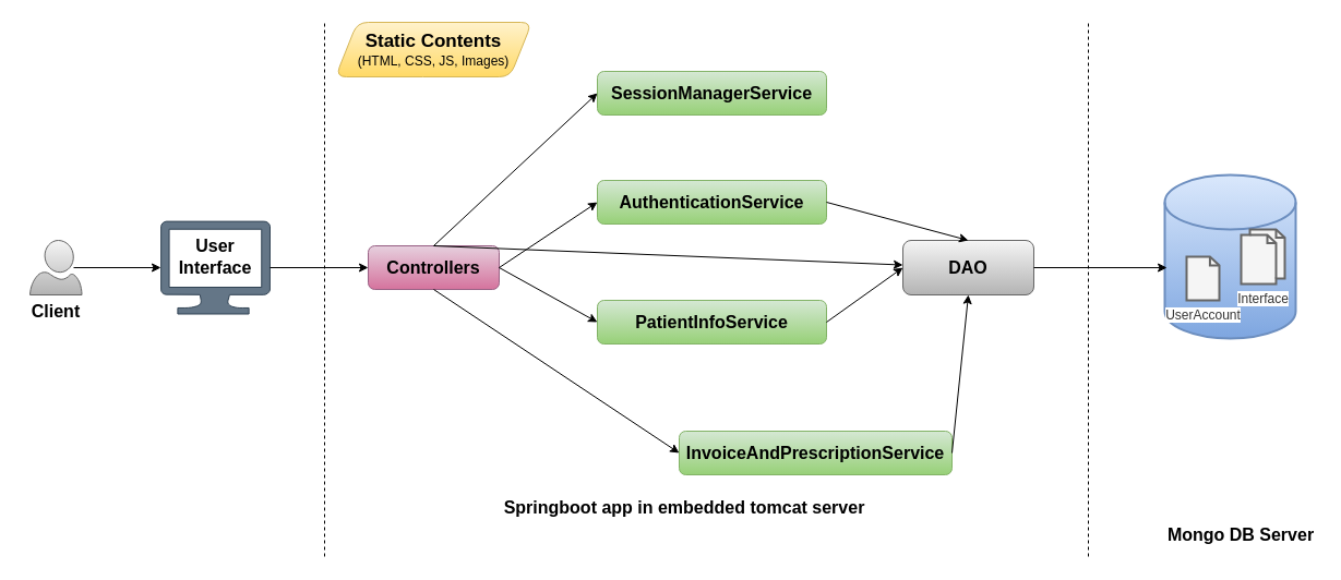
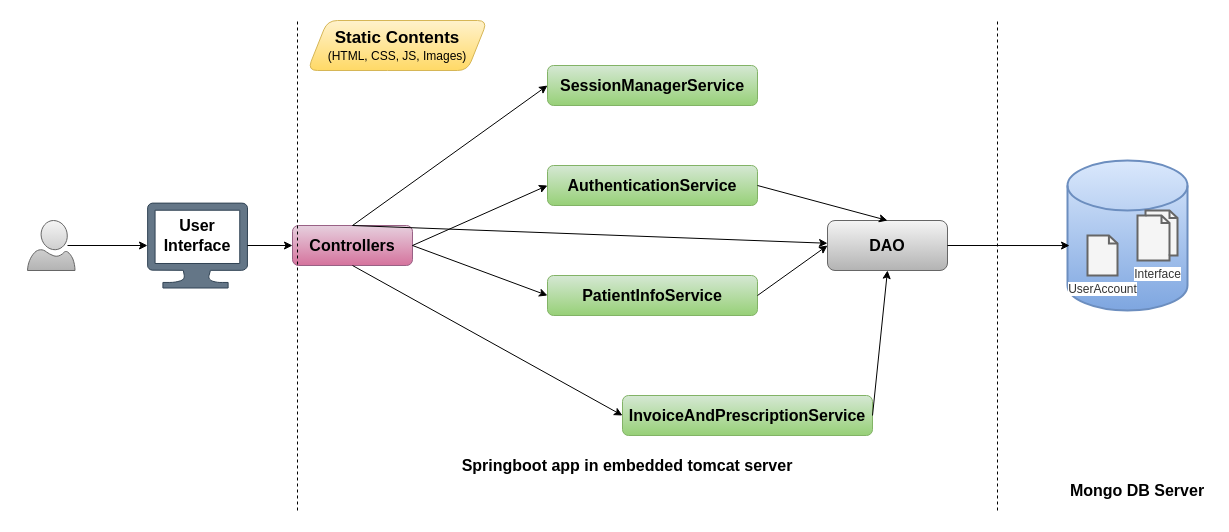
  <mxCell id="0" />
  <mxCell id="1" parent="0" />
  <mxCell id="2" value="" style="verticalLabelPosition=bottom;html=1;verticalAlign=top;align=center;strokeColor=#666666;fillColor=#f5f5f5;shape=mxgraph.azure.user;gradientColor=#b3b3b3;" parent="1" vertex="1"><mxGeometry x="27" y="220" width="47.5" height="50" as="geometry" /></mxCell>
  <mxCell id="3" value="" style="verticalLabelPosition=bottom;html=1;verticalAlign=top;align=center;strokeColor=#314354;fillColor=#647687;shape=mxgraph.azure.computer;pointerEvents=1;fontColor=#ffffff;" parent="1" vertex="1"><mxGeometry x="147" y="202.5" width="100" height="85" as="geometry" /></mxCell>
  <mxCell id="4" value="" style="strokeWidth=2;html=1;shape=mxgraph.flowchart.database;whiteSpace=wrap;fillColor=#dae8fc;strokeColor=#6c8ebf;gradientColor=#7ea6e0;" parent="1" vertex="1"><mxGeometry x="1067" y="160" width="120" height="150" as="geometry" /></mxCell>
  <mxCell id="5" value="UserAccount" style="html=1;verticalLabelPosition=bottom;align=center;labelBackgroundColor=#ffffff;verticalAlign=top;strokeWidth=2;strokeColor=#666666;shadow=0;dashed=0;shape=mxgraph.ios7.icons.document;fillColor=#f5f5f5;fontColor=#333333;" parent="1" vertex="1"><mxGeometry x="1087" y="235" width="30" height="40" as="geometry" /></mxCell>
  <mxCell id="6" value="Interface" style="html=1;verticalLabelPosition=bottom;align=center;labelBackgroundColor=#ffffff;verticalAlign=top;strokeWidth=2;strokeColor=#666666;shadow=0;dashed=0;shape=mxgraph.ios7.icons.documents;fillColor=#f5f5f5;fontColor=#333333;" parent="1" vertex="1"><mxGeometry x="1137" y="210" width="40" height="50" as="geometry" /></mxCell>
  <mxCell id="7" value="&lt;b&gt;&lt;font style=&quot;font-size: 16px&quot;&gt;DAO&lt;/font&gt;&lt;/b&gt;" style="rounded=1;whiteSpace=wrap;html=1;fillColor=#f5f5f5;gradientColor=#b3b3b3;strokeColor=#666666;" parent="1" vertex="1"><mxGeometry x="827" y="220" width="120" height="50" as="geometry" /></mxCell>
  <mxCell id="8" value="&lt;b&gt;&lt;font style=&quot;font-size: 16px&quot;&gt;SessionManagerService&lt;/font&gt;&lt;/b&gt;" style="rounded=1;whiteSpace=wrap;html=1;fillColor=#d5e8d4;gradientColor=#97d077;strokeColor=#82b366;" parent="1" vertex="1"><mxGeometry x="547" y="65" width="210" height="40" as="geometry" /></mxCell>
  <mxCell id="9" value="&lt;b&gt;&lt;font style=&quot;font-size: 16px&quot;&gt;AuthenticationService&lt;/font&gt;&lt;/b&gt;" style="rounded=1;whiteSpace=wrap;html=1;fillColor=#d5e8d4;gradientColor=#97d077;strokeColor=#82b366;" parent="1" vertex="1"><mxGeometry x="547" y="165" width="210" height="40" as="geometry" /></mxCell>
  <mxCell id="10" value="&lt;b&gt;&lt;font style=&quot;font-size: 16px&quot;&gt;PatientInfoService&lt;/font&gt;&lt;/b&gt;" style="rounded=1;whiteSpace=wrap;html=1;fillColor=#d5e8d4;gradientColor=#97d077;strokeColor=#82b366;" parent="1" vertex="1"><mxGeometry x="547" y="275" width="210" height="40" as="geometry" /></mxCell>
  <mxCell id="11" value="&lt;b&gt;&lt;font style=&quot;font-size: 16px&quot;&gt;InvoiceAndPrescriptionService&lt;/font&gt;&lt;/b&gt;" style="rounded=1;whiteSpace=wrap;html=1;fillColor=#d5e8d4;gradientColor=#97d077;strokeColor=#82b366;" parent="1" vertex="1"><mxGeometry x="622" y="395" width="250" height="40" as="geometry" /></mxCell>
  <mxCell id="12" value="" style="endArrow=classic;html=1;entryX=0.017;entryY=0.567;entryDx=0;entryDy=0;entryPerimeter=0;exitX=1;exitY=0.5;exitDx=0;exitDy=0;" parent="1" source="7" target="4" edge="1"><mxGeometry width="50" height="50" relative="1" as="geometry"><mxPoint x="707" y="280" as="sourcePoint" /><mxPoint x="757" y="230" as="targetPoint" /></mxGeometry></mxCell>
  <mxCell id="13" value="" style="endArrow=classic;html=1;exitX=1;exitY=0.5;exitDx=0;exitDy=0;entryX=0.5;entryY=0;entryDx=0;entryDy=0;" parent="1" source="9" target="7" edge="1"><mxGeometry width="50" height="50" relative="1" as="geometry"><mxPoint x="707" y="280" as="sourcePoint" /><mxPoint x="757" y="230" as="targetPoint" /></mxGeometry></mxCell>
  <mxCell id="14" value="" style="endArrow=classic;html=1;exitX=1;exitY=0.5;exitDx=0;exitDy=0;entryX=0.5;entryY=1;entryDx=0;entryDy=0;" parent="1" source="11" target="7" edge="1"><mxGeometry width="50" height="50" relative="1" as="geometry"><mxPoint x="707" y="280" as="sourcePoint" /><mxPoint x="757" y="230" as="targetPoint" /></mxGeometry></mxCell>
  <mxCell id="15" value="" style="endArrow=classic;html=1;exitX=1;exitY=0.5;exitDx=0;exitDy=0;entryX=0;entryY=0.5;entryDx=0;entryDy=0;" parent="1" source="10" target="7" edge="1"><mxGeometry width="50" height="50" relative="1" as="geometry"><mxPoint x="707" y="280" as="sourcePoint" /><mxPoint x="757" y="230" as="targetPoint" /></mxGeometry></mxCell>
- <mxCell id="16" value="&lt;b&gt;&lt;font style=&quot;font-size: 16px&quot;&gt;Controllers&lt;/font&gt;&lt;/b&gt;" style="rounded=1;whiteSpace=wrap;html=1;fillColor=#e6d0de;gradientColor=#d5739d;strokeColor=#996185;" parent="1" vertex="1"><mxGeometry x="337" y="225" width="120" height="40" as="geometry" /></mxCell>
+ <mxCell id="16" value="&lt;b&gt;&lt;font style=&quot;font-size: 16px&quot;&gt;Controllers&lt;/font&gt;&lt;/b&gt;" style="rounded=1;whiteSpace=wrap;html=1;fillColor=#e6d0de;gradientColor=#d5739d;strokeColor=#996185;" parent="1" vertex="1"><mxGeometry x="292" y="225" width="120" height="40" as="geometry" /></mxCell>
  <mxCell id="17" value="" style="endArrow=classic;html=1;exitX=1;exitY=0.5;exitDx=0;exitDy=0;entryX=0;entryY=0.5;entryDx=0;entryDy=0;" parent="1" source="16" target="9" edge="1"><mxGeometry width="50" height="50" relative="1" as="geometry"><mxPoint x="617" y="240" as="sourcePoint" /><mxPoint x="667" y="190" as="targetPoint" /></mxGeometry></mxCell>
  <mxCell id="18" value="" style="endArrow=classic;html=1;exitX=0.5;exitY=0;exitDx=0;exitDy=0;entryX=0;entryY=0.5;entryDx=0;entryDy=0;" parent="1" source="16" target="8" edge="1"><mxGeometry width="50" height="50" relative="1" as="geometry"><mxPoint x="617" y="240" as="sourcePoint" /><mxPoint x="667" y="190" as="targetPoint" /></mxGeometry></mxCell>
  <mxCell id="19" value="" style="endArrow=classic;html=1;exitX=1;exitY=0.5;exitDx=0;exitDy=0;entryX=0;entryY=0.5;entryDx=0;entryDy=0;" parent="1" source="16" target="10" edge="1"><mxGeometry width="50" height="50" relative="1" as="geometry"><mxPoint x="617" y="240" as="sourcePoint" /><mxPoint x="667" y="190" as="targetPoint" /></mxGeometry></mxCell>
  <mxCell id="20" value="" style="endArrow=classic;html=1;exitX=0.5;exitY=1;exitDx=0;exitDy=0;entryX=0;entryY=0.5;entryDx=0;entryDy=0;" parent="1" source="16" target="11" edge="1"><mxGeometry width="50" height="50" relative="1" as="geometry"><mxPoint x="617" y="240" as="sourcePoint" /><mxPoint x="667" y="190" as="targetPoint" /></mxGeometry></mxCell>
  <mxCell id="21" value="" style="endArrow=classic;html=1;entryX=0;entryY=0.5;entryDx=0;entryDy=0;" parent="1" source="3" target="16" edge="1"><mxGeometry width="50" height="50" relative="1" as="geometry"><mxPoint x="557" y="240" as="sourcePoint" /><mxPoint x="607" y="190" as="targetPoint" /></mxGeometry></mxCell>
  <mxCell id="22" value="" style="endArrow=classic;html=1;entryX=0;entryY=0.5;entryDx=0;entryDy=0;entryPerimeter=0;" parent="1" target="3" edge="1"><mxGeometry width="50" height="50" relative="1" as="geometry"><mxPoint x="67" y="245" as="sourcePoint" /><mxPoint x="127" y="310" as="targetPoint" /></mxGeometry></mxCell>
  <mxCell id="23" value="&lt;b&gt;&lt;font style=&quot;font-size: 16px&quot;&gt;User Interface&lt;/font&gt;&lt;/b&gt;" style="text;html=1;strokeColor=none;fillColor=none;align=center;verticalAlign=middle;whiteSpace=wrap;rounded=0;" parent="1" vertex="1"><mxGeometry x="167" y="225" width="60" height="20" as="geometry" /></mxCell>
  <mxCell id="24" value="" style="endArrow=none;dashed=1;html=1;" parent="1" edge="1"><mxGeometry width="50" height="50" relative="1" as="geometry"><mxPoint x="997" y="510" as="sourcePoint" /><mxPoint x="997" y="20" as="targetPoint" /></mxGeometry></mxCell>
  <mxCell id="25" value="" style="endArrow=none;dashed=1;html=1;" parent="1" edge="1"><mxGeometry width="50" height="50" relative="1" as="geometry"><mxPoint x="297" y="510" as="sourcePoint" /><mxPoint x="297" y="20" as="targetPoint" /></mxGeometry></mxCell>
  <mxCell id="26" value="&lt;b&gt;&lt;font style=&quot;font-size: 16px&quot;&gt;Springboot app in embedded tomcat server&lt;/font&gt;&lt;/b&gt;" style="text;html=1;strokeColor=none;fillColor=none;align=center;verticalAlign=middle;whiteSpace=wrap;rounded=0;" parent="1" vertex="1"><mxGeometry x="447" y="455" width="360" height="20" as="geometry" /></mxCell>
  <mxCell id="27" value="&lt;b&gt;&lt;font style=&quot;font-size: 16px&quot;&gt;Mongo DB Server&lt;/font&gt;&lt;/b&gt;" style="text;html=1;strokeColor=none;fillColor=none;align=center;verticalAlign=middle;whiteSpace=wrap;rounded=0;" parent="1" vertex="1"><mxGeometry x="1067" y="480" width="140" height="20" as="geometry" /></mxCell>
- <mxCell id="28" value="&lt;b&gt;&lt;font style=&quot;font-size: 16px&quot;&gt;Client&lt;/font&gt;&lt;/b&gt;" style="text;html=1;strokeColor=none;fillColor=none;align=center;verticalAlign=middle;whiteSpace=wrap;rounded=0;" parent="1" vertex="1"><mxGeometry x="20.75" y="275" width="60" height="20" as="geometry" /></mxCell>
  <mxCell id="29" value="&lt;b&gt;&lt;font style=&quot;font-size: 17px&quot;&gt;Static Contents&lt;/font&gt;&lt;/b&gt;&lt;br&gt;(HTML, CSS, JS, Images)" style="shape=parallelogram;perimeter=parallelogramPerimeter;whiteSpace=wrap;html=1;fixedSize=1;fillColor=#fff2cc;strokeColor=#d6b656;gradientColor=#ffd966;rounded=1;" vertex="1" parent="1"><mxGeometry x="307" y="20" width="180" height="50" as="geometry" /></mxCell>
  <mxCell id="30" value="" style="endArrow=classic;html=1;exitX=0.5;exitY=0;exitDx=0;exitDy=0;" edge="1" parent="1" source="16" target="7"><mxGeometry width="50" height="50" relative="1" as="geometry"><mxPoint x="487" y="190" as="sourcePoint" /><mxPoint x="537" y="140" as="targetPoint" /></mxGeometry></mxCell>
